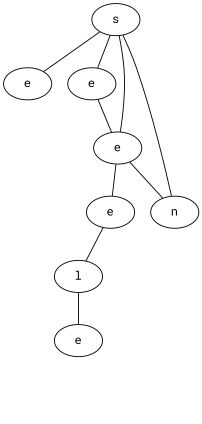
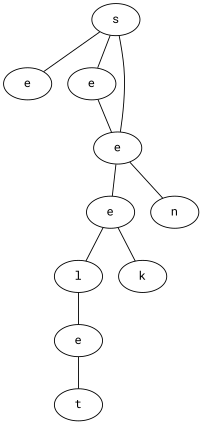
  graph {
    fontname="Roboto Mono"
    node [fontname="Roboto Mono"]
    edge [fontname="Roboto Mono"]
    n1 [label=s]
    n2 [label=e]
    n3 [label=e]
    n4 [label=e]
    n5 [label=n]
    n6 [label=e]
    n7 [label=l]
+   n8 [label=k]
    n9 [label=e]
+   n10 [label=t]
    n1 -- n2
    n1 -- n3
    n1 -- n4
-   n1 -- n5
    n3 -- n4
    n4 -- n5
    n4 -- n6
    n6 -- n7
+   n6 -- n8
    n7 -- n9
+   n9 -- n10
  }
